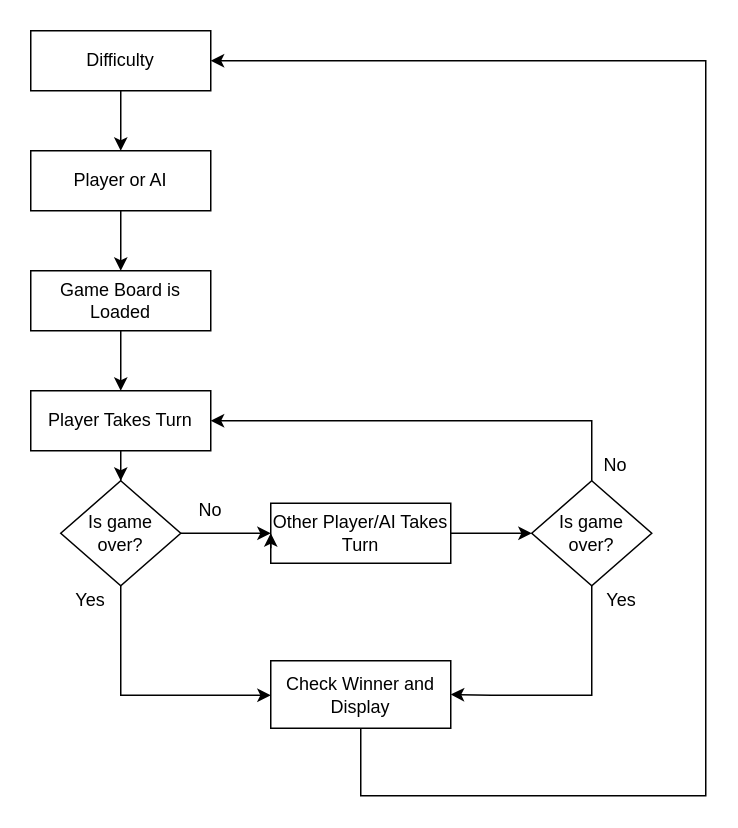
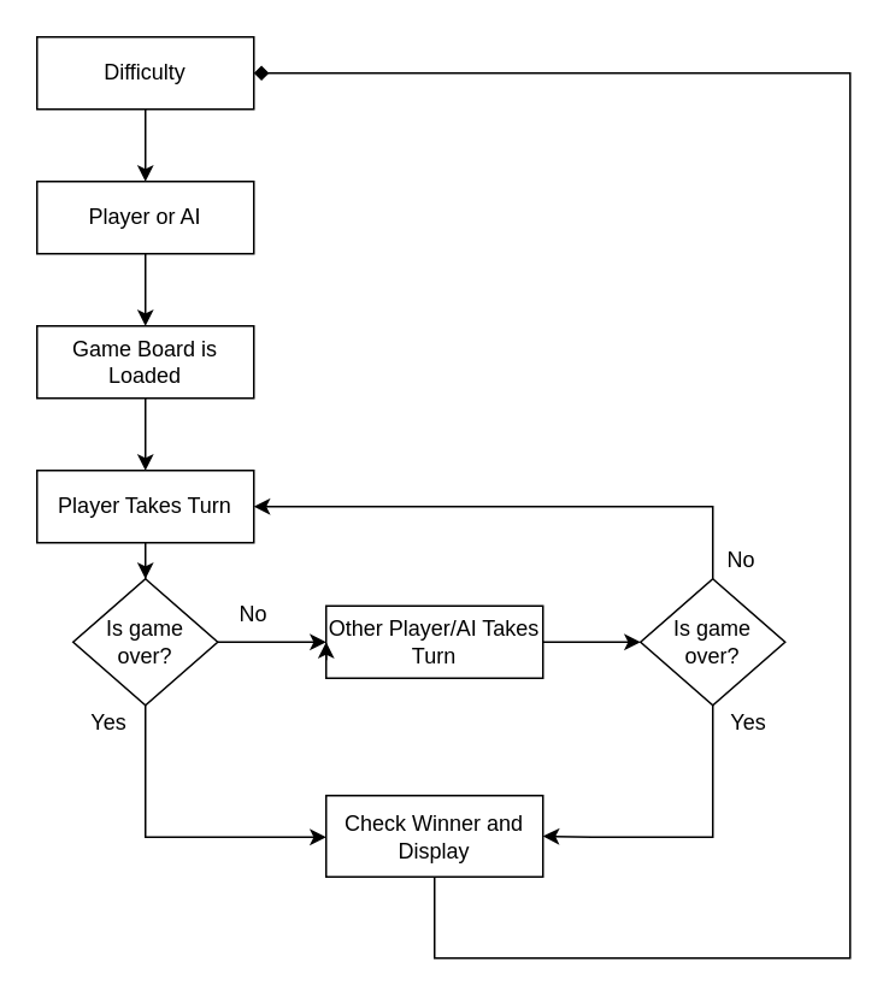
  <mxCell id="0" />
  <mxCell id="1" parent="0" />
  <mxCell id="2" style="edgeStyle=orthogonalEdgeStyle;rounded=0;orthogonalLoop=1;jettySize=auto;html=1;exitX=0.5;exitY=1;exitDx=0;exitDy=0;entryX=0.5;entryY=0;entryDx=0;entryDy=0;" parent="1" source="3" target="7" edge="1"><mxGeometry relative="1" as="geometry" /></mxCell>
  <mxCell id="3" value="Player or AI" style="rounded=0;whiteSpace=wrap;html=1;" parent="1" vertex="1"><mxGeometry x="20" y="100" width="120" height="40" as="geometry" /></mxCell>
  <mxCell id="4" style="edgeStyle=orthogonalEdgeStyle;rounded=0;orthogonalLoop=1;jettySize=auto;html=1;exitX=0.5;exitY=1;exitDx=0;exitDy=0;entryX=0.5;entryY=0;entryDx=0;entryDy=0;" parent="1" source="5" target="3" edge="1"><mxGeometry relative="1" as="geometry" /></mxCell>
  <mxCell id="5" value="Difficulty" style="rounded=0;whiteSpace=wrap;html=1;" parent="1" vertex="1"><mxGeometry x="20" y="20" width="120" height="40" as="geometry" /></mxCell>
  <mxCell id="6" style="edgeStyle=orthogonalEdgeStyle;rounded=0;orthogonalLoop=1;jettySize=auto;html=1;exitX=0.5;exitY=1;exitDx=0;exitDy=0;entryX=0.5;entryY=0;entryDx=0;entryDy=0;" parent="1" source="7" target="9" edge="1"><mxGeometry relative="1" as="geometry" /></mxCell>
  <mxCell id="7" value="Game Board is Loaded" style="rounded=0;whiteSpace=wrap;html=1;" parent="1" vertex="1"><mxGeometry x="20" y="180" width="120" height="40" as="geometry" /></mxCell>
  <mxCell id="8" style="edgeStyle=orthogonalEdgeStyle;rounded=0;orthogonalLoop=1;jettySize=auto;html=1;entryX=0.5;entryY=0;entryDx=0;entryDy=0;" parent="1" source="9" target="14" edge="1"><mxGeometry relative="1" as="geometry" /></mxCell>
  <mxCell id="9" value="Player Takes Turn" style="rounded=0;whiteSpace=wrap;html=1;" parent="1" vertex="1"><mxGeometry x="20" y="260" width="120" height="40" as="geometry" /></mxCell>
  <mxCell id="10" style="edgeStyle=orthogonalEdgeStyle;rounded=0;orthogonalLoop=1;jettySize=auto;html=1;" edge="1" parent="1" source="11" target="20"><mxGeometry relative="1" as="geometry" /></mxCell>
  <mxCell id="11" value="Other Player/AI Takes Turn" style="rounded=0;whiteSpace=wrap;html=1;" parent="1" vertex="1"><mxGeometry x="180" y="335" width="120" height="40" as="geometry" /></mxCell>
  <mxCell id="12" style="edgeStyle=orthogonalEdgeStyle;rounded=0;orthogonalLoop=1;jettySize=auto;html=1;exitX=1;exitY=0.5;exitDx=0;exitDy=0;entryX=0;entryY=0.5;entryDx=0;entryDy=0;" parent="1" source="14" target="11" edge="1"><mxGeometry relative="1" as="geometry" /></mxCell>
  <mxCell id="13" style="edgeStyle=orthogonalEdgeStyle;rounded=0;orthogonalLoop=1;jettySize=auto;html=1;" edge="1" parent="1" source="14" target="17"><mxGeometry relative="1" as="geometry"><Array as="points"><mxPoint x="80" y="463" /></Array></mxGeometry></mxCell>
  <mxCell id="14" value="Is game &lt;br&gt;over?" style="rhombus;whiteSpace=wrap;html=1;" parent="1" vertex="1"><mxGeometry x="40" y="320" width="80" height="70" as="geometry" /></mxCell>
  <mxCell id="15" style="edgeStyle=orthogonalEdgeStyle;rounded=0;orthogonalLoop=1;jettySize=auto;html=1;exitX=0;exitY=0.75;exitDx=0;exitDy=0;entryX=0;entryY=0.5;entryDx=0;entryDy=0;" parent="1" source="11" target="11" edge="1"><mxGeometry relative="1" as="geometry" /></mxCell>
- <mxCell id="16" style="edgeStyle=orthogonalEdgeStyle;rounded=0;orthogonalLoop=1;jettySize=auto;html=1;entryX=1;entryY=0.5;entryDx=0;entryDy=0;exitX=0.5;exitY=1;exitDx=0;exitDy=0;" edge="1" parent="1" source="17" target="5"><mxGeometry relative="1" as="geometry"><Array as="points"><mxPoint x="240" y="530" /><mxPoint x="470" y="530" /><mxPoint x="470" y="40" /></Array></mxGeometry></mxCell>
+ <mxCell id="16" style="edgeStyle=orthogonalEdgeStyle;rounded=0;orthogonalLoop=1;jettySize=auto;html=1;entryX=1;entryY=0.5;entryDx=0;entryDy=0;exitX=0.5;exitY=1;exitDx=0;exitDy=0;endArrow=diamond;" edge="1" parent="1" source="17" target="5"><mxGeometry relative="1" as="geometry"><Array as="points"><mxPoint x="240" y="530" /><mxPoint x="470" y="530" /><mxPoint x="470" y="40" /></Array></mxGeometry></mxCell>
  <mxCell id="17" value="Check Winner and Display" style="rounded=0;whiteSpace=wrap;html=1;" vertex="1" parent="1"><mxGeometry x="180" y="440" width="120" height="45" as="geometry" /></mxCell>
  <mxCell id="18" style="edgeStyle=orthogonalEdgeStyle;rounded=0;orthogonalLoop=1;jettySize=auto;html=1;entryX=1;entryY=0.5;entryDx=0;entryDy=0;" edge="1" parent="1" source="20" target="9"><mxGeometry relative="1" as="geometry"><Array as="points"><mxPoint x="394" y="280" /></Array></mxGeometry></mxCell>
  <mxCell id="19" style="edgeStyle=orthogonalEdgeStyle;rounded=0;orthogonalLoop=1;jettySize=auto;html=1;entryX=1;entryY=0.5;entryDx=0;entryDy=0;" edge="1" parent="1" source="20" target="17"><mxGeometry relative="1" as="geometry"><Array as="points"><mxPoint x="394" y="463" /><mxPoint x="327" y="463" /></Array></mxGeometry></mxCell>
  <mxCell id="20" value="Is game &lt;br&gt;over?" style="rhombus;whiteSpace=wrap;html=1;" vertex="1" parent="1"><mxGeometry x="354" y="320" width="80" height="70" as="geometry" /></mxCell>
  <mxCell id="21" value="No" style="text;html=1;strokeColor=none;fillColor=none;align=center;verticalAlign=middle;whiteSpace=wrap;rounded=0;" vertex="1" parent="1"><mxGeometry x="390" y="300" width="40" height="20" as="geometry" /></mxCell>
  <mxCell id="22" value="No" style="text;html=1;strokeColor=none;fillColor=none;align=center;verticalAlign=middle;whiteSpace=wrap;rounded=0;" vertex="1" parent="1"><mxGeometry x="120" y="330" width="40" height="20" as="geometry" /></mxCell>
  <mxCell id="23" value="Yes" style="text;html=1;strokeColor=none;fillColor=none;align=center;verticalAlign=middle;whiteSpace=wrap;rounded=0;" vertex="1" parent="1"><mxGeometry x="40" y="390" width="40" height="20" as="geometry" /></mxCell>
  <mxCell id="24" value="Yes" style="text;html=1;strokeColor=none;fillColor=none;align=center;verticalAlign=middle;whiteSpace=wrap;rounded=0;" vertex="1" parent="1"><mxGeometry x="394" y="390" width="40" height="20" as="geometry" /></mxCell>
